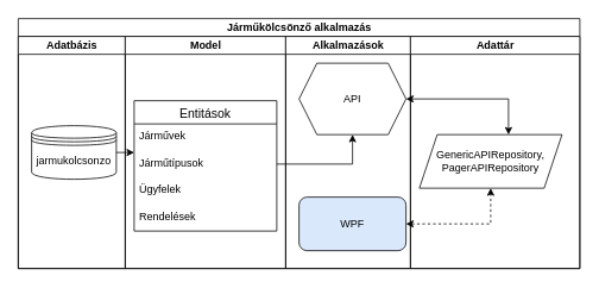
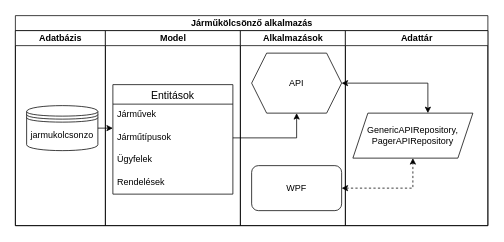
  <mxCell id="0" />
  <mxCell id="1" parent="0" />
  <mxCell id="2" value="Járműkölcsönző alkalmazás" style="swimlane;childLayout=stackLayout;resizeParent=1;resizeParentMax=0;startSize=20;html=1;" vertex="1" parent="1"><mxGeometry x="20" y="20" width="630" height="280" as="geometry"><mxRectangle x="180" y="-1160" width="200" height="30" as="alternateBounds" /></mxGeometry></mxCell>
  <mxCell id="3" value="Adatbázis" style="swimlane;startSize=20;html=1;" vertex="1" parent="2"><mxGeometry y="20" width="120" height="260" as="geometry" /></mxCell>
  <mxCell id="4" value="jarmukolcsonzo" style="shape=datastore;whiteSpace=wrap;html=1;" vertex="1" parent="3"><mxGeometry x="15" y="100" width="95" height="60" as="geometry" /></mxCell>
  <mxCell id="5" value="Model" style="swimlane;startSize=20;html=1;" vertex="1" parent="2"><mxGeometry x="120" y="20" width="180" height="260" as="geometry" /></mxCell>
  <mxCell id="6" value="Entitások" style="swimlane;fontStyle=0;childLayout=stackLayout;horizontal=1;startSize=26;horizontalStack=0;resizeParent=1;resizeParentMax=0;resizeLast=0;collapsible=1;marginBottom=0;align=center;fontSize=14;" vertex="1" parent="5"><mxGeometry x="10.0" y="72" width="160" height="146" as="geometry" /></mxCell>
  <mxCell id="7" value="Járművek" style="text;strokeColor=none;fillColor=none;spacingLeft=4;spacingRight=4;overflow=hidden;rotatable=0;points=[[0,0.5],[1,0.5]];portConstraint=eastwest;fontSize=12;" vertex="1" parent="6"><mxGeometry y="26" width="160" height="30" as="geometry" /></mxCell>
  <mxCell id="8" value="Járműtípusok" style="text;strokeColor=none;fillColor=none;spacingLeft=4;spacingRight=4;overflow=hidden;rotatable=0;points=[[0,0.5],[1,0.5]];portConstraint=eastwest;fontSize=12;" vertex="1" parent="6"><mxGeometry y="56" width="160" height="30" as="geometry" /></mxCell>
  <mxCell id="9" value="Ügyfelek" style="text;strokeColor=none;fillColor=none;spacingLeft=4;spacingRight=4;overflow=hidden;rotatable=0;points=[[0,0.5],[1,0.5]];portConstraint=eastwest;fontSize=12;" vertex="1" parent="6"><mxGeometry y="86" width="160" height="30" as="geometry" /></mxCell>
  <mxCell id="10" value="Rendelések" style="text;strokeColor=none;fillColor=none;spacingLeft=4;spacingRight=4;overflow=hidden;rotatable=0;points=[[0,0.5],[1,0.5]];portConstraint=eastwest;fontSize=12;" vertex="1" parent="6"><mxGeometry y="116" width="160" height="30" as="geometry" /></mxCell>
  <mxCell id="11" value="Alkalmazások" style="swimlane;startSize=20;html=1;" vertex="1" parent="2"><mxGeometry x="300" y="20" width="140" height="260" as="geometry" /></mxCell>
  <mxCell id="12" value="API" style="shape=hexagon;perimeter=hexagonPerimeter2;whiteSpace=wrap;html=1;fixedSize=1;" vertex="1" parent="11"><mxGeometry x="15.0" y="30" width="120" height="80" as="geometry" /></mxCell>
- <mxCell id="13" value="WPF" style="rounded=1;whiteSpace=wrap;html=1;fillColor=#dae8fc;" vertex="1" parent="11"><mxGeometry x="15.0" y="180" width="120" height="60" as="geometry" /></mxCell>
+ <mxCell id="13" value="WPF" style="rounded=1;whiteSpace=wrap;html=1;" vertex="1" parent="11"><mxGeometry x="15.0" y="180" width="120" height="60" as="geometry" /></mxCell>
  <mxCell id="14" value="Adattár" style="swimlane;startSize=20;html=1;" vertex="1" parent="2"><mxGeometry x="440" y="20" width="190" height="260" as="geometry" /></mxCell>
  <mxCell id="15" value="GenericAPIRepository,&lt;br&gt;PagerAPIRepository" style="shape=parallelogram;perimeter=parallelogramPerimeter;whiteSpace=wrap;html=1;fixedSize=1;" vertex="1" parent="14"><mxGeometry x="10" y="110" width="160" height="60" as="geometry" /></mxCell>
  <mxCell id="16" value="" style="edgeStyle=orthogonalEdgeStyle;rounded=0;orthogonalLoop=1;jettySize=auto;html=1;" edge="1" parent="2" source="4"><mxGeometry relative="1" as="geometry"><mxPoint x="130.0" y="150" as="targetPoint" /></mxGeometry></mxCell>
  <mxCell id="17" style="edgeStyle=orthogonalEdgeStyle;rounded=0;orthogonalLoop=1;jettySize=auto;html=1;" edge="1" parent="2" source="8" target="12"><mxGeometry relative="1" as="geometry" /></mxCell>
  <mxCell id="18" style="edgeStyle=orthogonalEdgeStyle;rounded=0;orthogonalLoop=1;jettySize=auto;html=1;entryX=0.5;entryY=1;entryDx=0;entryDy=0;startArrow=classic;startFill=1;dashed=1;" edge="1" parent="2" source="13" target="15"><mxGeometry relative="1" as="geometry" /></mxCell>
  <mxCell id="19" style="edgeStyle=orthogonalEdgeStyle;rounded=0;orthogonalLoop=1;jettySize=auto;html=1;entryX=1;entryY=0.5;entryDx=0;entryDy=0;exitX=0.625;exitY=0;exitDx=0;exitDy=0;exitPerimeter=0;endArrow=classic;endFill=1;shadow=0;strokeColor=default;startArrow=classic;startFill=1;" edge="1" parent="2" source="15" target="12"><mxGeometry relative="1" as="geometry"><mxPoint x="470" y="90" as="targetPoint" /></mxGeometry></mxCell>
